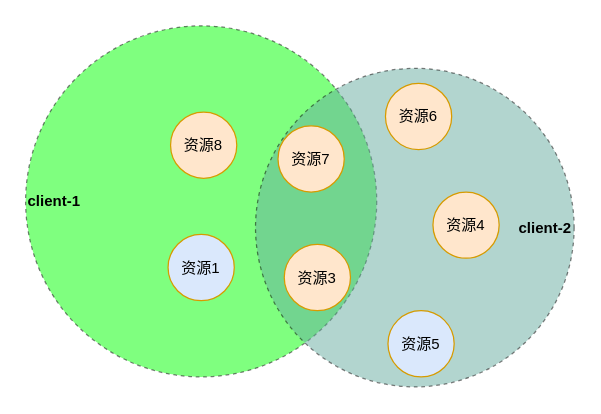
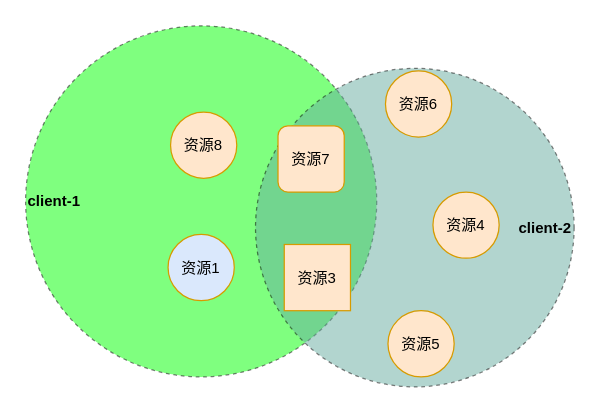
  <mxCell id="0" />
  <mxCell id="1" parent="0" />
  <mxCell id="2" value="&lt;b&gt;client-1&lt;/b&gt;" style="ellipse;whiteSpace=wrap;html=1;aspect=fixed;fillColor=#00FF00;dashed=1;align=left;opacity=50;" vertex="1" parent="1"><mxGeometry x="20" y="20" width="281" height="281" as="geometry" /></mxCell>
  <mxCell id="3" value="&lt;b&gt;client-2&lt;/b&gt;" style="ellipse;whiteSpace=wrap;html=1;aspect=fixed;fillColor=#67AB9F;dashed=1;align=right;strokeColor=#000000;opacity=50;" vertex="1" parent="1"><mxGeometry x="204" y="54" width="255" height="255" as="geometry" /></mxCell>
- <mxCell id="4" value="资源7" style="ellipse;whiteSpace=wrap;html=1;aspect=fixed;fillColor=#ffe6cc;strokeColor=#d79b00;" vertex="1" parent="1"><mxGeometry x="222" y="100" width="53" height="53" as="geometry" /></mxCell>
- <mxCell id="5" value="资源6" style="ellipse;whiteSpace=wrap;html=1;aspect=fixed;fillColor=#ffe6cc;strokeColor=#d79b00;" vertex="1" parent="1"><mxGeometry x="308" y="66" width="53" height="53" as="geometry" /></mxCell>
- <mxCell id="6" value="资源5" style="ellipse;whiteSpace=wrap;html=1;aspect=fixed;fillColor=#dae8fc;strokeColor=#d79b00;" vertex="1" parent="1"><mxGeometry x="310" y="248" width="53" height="53" as="geometry" /></mxCell>
+ <mxCell id="4" value="资源7" style="whiteSpace=wrap;html=1;aspect=fixed;fillColor=#ffe6cc;strokeColor=#d79b00;rounded=1;" vertex="1" parent="1"><mxGeometry x="222" y="100" width="53" height="53" as="geometry" /></mxCell>
+ <mxCell id="5" value="资源6" style="ellipse;whiteSpace=wrap;html=1;aspect=fixed;fillColor=#ffe6cc;strokeColor=#d79b00;" vertex="1" parent="1"><mxGeometry x="308" y="56" width="53" height="53" as="geometry" /></mxCell>
+ <mxCell id="6" value="资源5" style="ellipse;whiteSpace=wrap;html=1;aspect=fixed;fillColor=#ffe6cc;strokeColor=#d79b00;" vertex="1" parent="1"><mxGeometry x="310" y="248" width="53" height="53" as="geometry" /></mxCell>
  <mxCell id="7" value="资源4" style="ellipse;whiteSpace=wrap;html=1;aspect=fixed;fillColor=#ffe6cc;strokeColor=#d79b00;" vertex="1" parent="1"><mxGeometry x="346" y="153" width="53" height="53" as="geometry" /></mxCell>
- <mxCell id="8" value="资源3" style="ellipse;whiteSpace=wrap;html=1;aspect=fixed;fillColor=#ffe6cc;strokeColor=#d79b00;" vertex="1" parent="1"><mxGeometry x="227" y="195" width="53" height="53" as="geometry" /></mxCell>
+ <mxCell id="8" value="资源3" style="whiteSpace=wrap;html=1;aspect=fixed;fillColor=#ffe6cc;strokeColor=#d79b00;rounded=0;" vertex="1" parent="1"><mxGeometry x="227" y="195" width="53" height="53" as="geometry" /></mxCell>
  <mxCell id="9" value="资源8" style="ellipse;whiteSpace=wrap;html=1;aspect=fixed;fillColor=#ffe6cc;strokeColor=#d79b00;" vertex="1" parent="1"><mxGeometry x="136" y="89" width="53" height="53" as="geometry" /></mxCell>
  <mxCell id="10" value="资源1" style="ellipse;whiteSpace=wrap;html=1;aspect=fixed;fillColor=#dae8fc;strokeColor=#d79b00;" vertex="1" parent="1"><mxGeometry x="134" y="187" width="53" height="53" as="geometry" /></mxCell>
